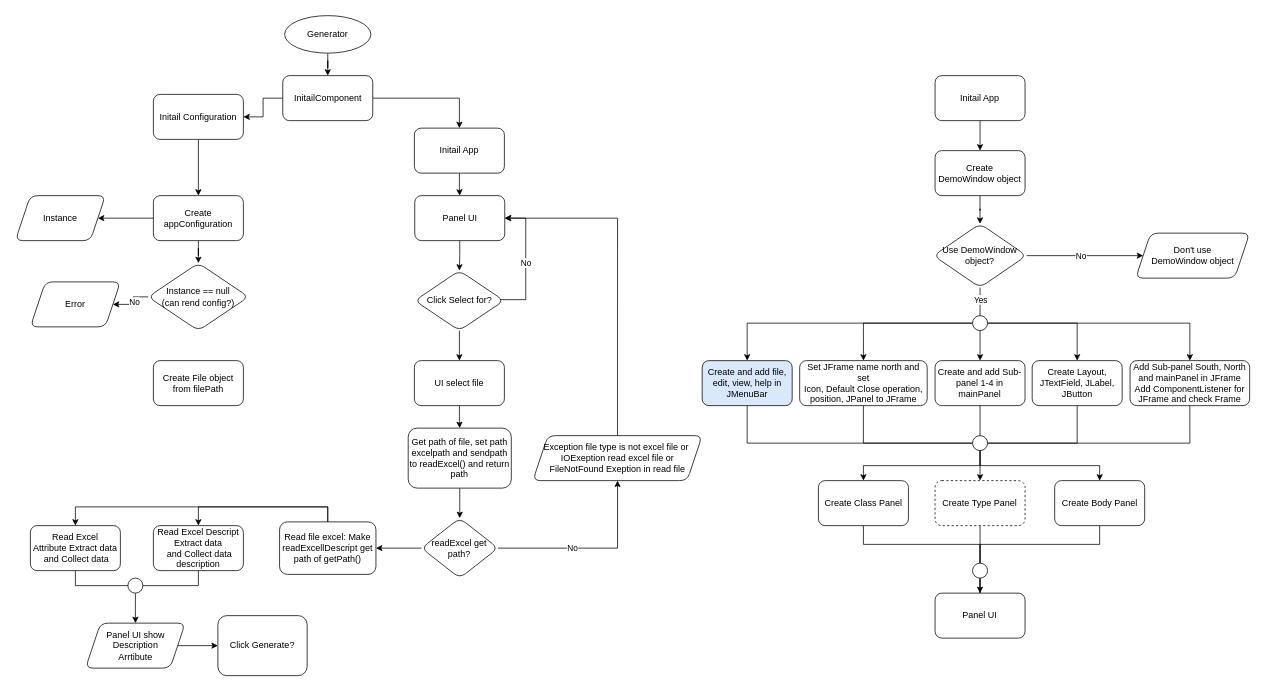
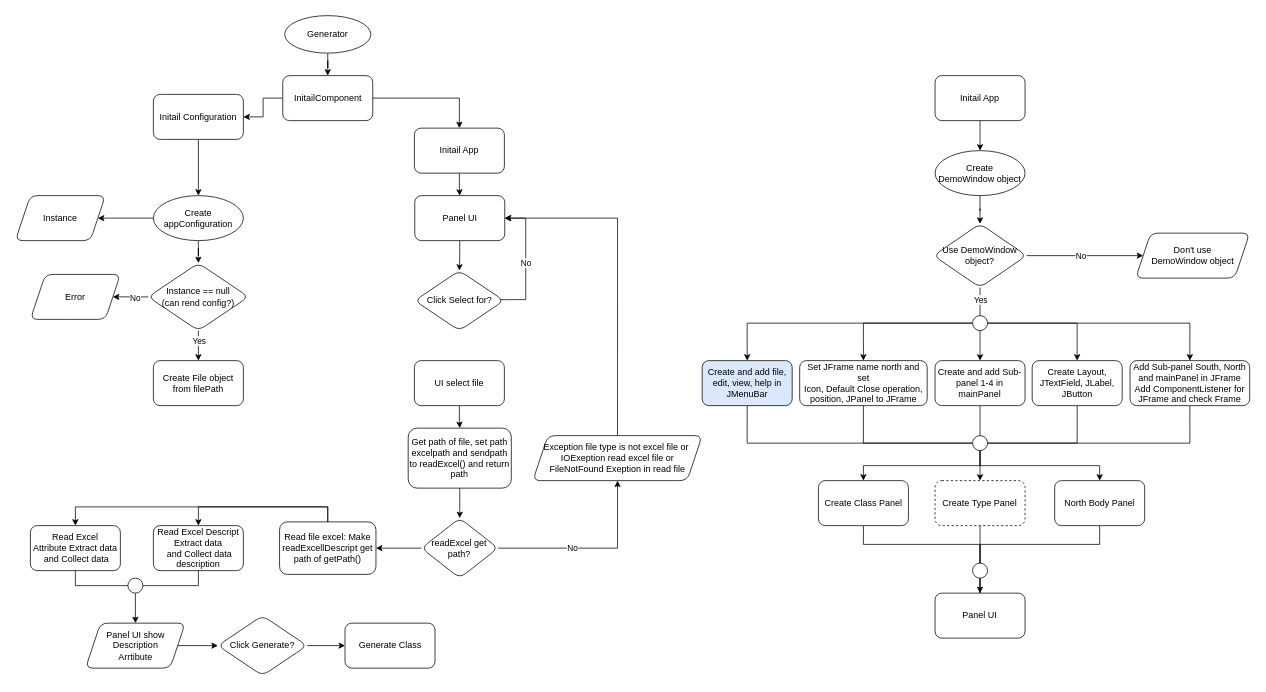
  <mxCell id="0" />
  <mxCell id="1" parent="0" />
  <mxCell id="2" value="" style="edgeStyle=orthogonalEdgeStyle;rounded=0;orthogonalLoop=1;jettySize=auto;html=1;" edge="1" parent="1" source="4" target="8"><mxGeometry relative="1" as="geometry" /></mxCell>
  <mxCell id="3" value="" style="edgeStyle=orthogonalEdgeStyle;rounded=0;orthogonalLoop=1;jettySize=auto;html=1;" edge="1" parent="1" source="4" target="10"><mxGeometry relative="1" as="geometry" /></mxCell>
  <mxCell id="4" value="InitailComponent" style="rounded=1;whiteSpace=wrap;html=1;" vertex="1" parent="1"><mxGeometry x="376.5" y="100" width="120" height="60" as="geometry" /></mxCell>
  <mxCell id="5" value="" style="edgeStyle=orthogonalEdgeStyle;rounded=0;orthogonalLoop=1;jettySize=auto;html=1;" edge="1" parent="1" source="6" target="4"><mxGeometry relative="1" as="geometry" /></mxCell>
  <mxCell id="6" value="Generator" style="ellipse;whiteSpace=wrap;html=1;" vertex="1" parent="1"><mxGeometry x="379" y="20" width="115" height="50" as="geometry" /></mxCell>
  <mxCell id="7" value="" style="edgeStyle=orthogonalEdgeStyle;rounded=0;orthogonalLoop=1;jettySize=auto;html=1;" edge="1" parent="1" source="8" target="33"><mxGeometry relative="1" as="geometry" /></mxCell>
  <mxCell id="8" value="Initail App" style="rounded=1;whiteSpace=wrap;html=1;" vertex="1" parent="1"><mxGeometry x="552" y="170" width="120" height="60" as="geometry" /></mxCell>
  <mxCell id="9" value="" style="edgeStyle=orthogonalEdgeStyle;rounded=0;orthogonalLoop=1;jettySize=auto;html=1;" edge="1" parent="1" source="10" target="13"><mxGeometry relative="1" as="geometry" /></mxCell>
  <mxCell id="10" value="Initail Configuration" style="rounded=1;whiteSpace=wrap;html=1;" vertex="1" parent="1"><mxGeometry x="204" y="125" width="120" height="60" as="geometry" /></mxCell>
  <mxCell id="11" value="" style="edgeStyle=orthogonalEdgeStyle;rounded=0;orthogonalLoop=1;jettySize=auto;html=1;" edge="1" parent="1" source="13" target="21"><mxGeometry relative="1" as="geometry" /></mxCell>
  <mxCell id="12" value="" style="edgeStyle=orthogonalEdgeStyle;rounded=0;orthogonalLoop=1;jettySize=auto;html=1;" edge="1" parent="1" source="13" target="18"><mxGeometry relative="1" as="geometry" /></mxCell>
- <mxCell id="13" value="Create&lt;br&gt;appConfiguration" style="rounded=1;whiteSpace=wrap;html=1;" vertex="1" parent="1"><mxGeometry x="204" y="260" width="120" height="60" as="geometry" /></mxCell>
+ <mxCell id="13" value="Create&lt;br&gt;appConfiguration" style="ellipse;whiteSpace=wrap;html=1;" vertex="1" parent="1"><mxGeometry x="204" y="260" width="120" height="60" as="geometry" /></mxCell>
+ <mxCell id="14" value="" style="edgeStyle=orthogonalEdgeStyle;rounded=0;orthogonalLoop=1;jettySize=auto;html=1;" edge="1" parent="1" source="18" target="19"><mxGeometry relative="1" as="geometry" /></mxCell>
+ <mxCell id="15" value="Yes" style="edgeLabel;html=1;align=center;verticalAlign=middle;resizable=0;points=[];" vertex="1" connectable="0" parent="14"><mxGeometry x="-0.033" y="-1" relative="1" as="geometry"><mxPoint x="1" y="-6" as="offset" /></mxGeometry></mxCell>
  <mxCell id="16" value="" style="edgeStyle=orthogonalEdgeStyle;rounded=0;orthogonalLoop=1;jettySize=auto;html=1;" edge="1" parent="1" source="18" target="20"><mxGeometry relative="1" as="geometry" /></mxCell>
  <mxCell id="17" value="No" style="edgeLabel;html=1;align=center;verticalAlign=middle;resizable=0;points=[];" vertex="1" connectable="0" parent="16"><mxGeometry x="-0.082" y="1" relative="1" as="geometry"><mxPoint as="offset" /></mxGeometry></mxCell>
  <mxCell id="18" value="Instance == null&lt;br&gt;(can rend config?)" style="rhombus;whiteSpace=wrap;html=1;rounded=1;" vertex="1" parent="1"><mxGeometry x="197" y="350" width="134" height="90" as="geometry" /></mxCell>
  <mxCell id="19" value="Create File object from filePath" style="whiteSpace=wrap;html=1;rounded=1;" vertex="1" parent="1"><mxGeometry x="204" y="480" width="120" height="60" as="geometry" /></mxCell>
- <mxCell id="20" value="Error" style="shape=parallelogram;perimeter=parallelogramPerimeter;whiteSpace=wrap;html=1;fixedSize=1;rounded=1;" vertex="1" parent="1"><mxGeometry x="40" y="375" width="120" height="60" as="geometry" /></mxCell>
+ <mxCell id="20" value="Error" style="shape=parallelogram;perimeter=parallelogramPerimeter;whiteSpace=wrap;html=1;fixedSize=1;rounded=1;" vertex="1" parent="1"><mxGeometry x="40" y="365" width="120" height="60" as="geometry" /></mxCell>
  <mxCell id="21" value="Instance" style="shape=parallelogram;perimeter=parallelogramPerimeter;whiteSpace=wrap;html=1;fixedSize=1;rounded=1;" vertex="1" parent="1"><mxGeometry y="260" width="120" height="60" as="geometry" x="20" /></mxCell>
  <mxCell id="22" value="" style="edgeStyle=orthogonalEdgeStyle;rounded=0;orthogonalLoop=1;jettySize=auto;html=1;" edge="1" parent="1" source="23" target="26"><mxGeometry relative="1" as="geometry" /></mxCell>
- <mxCell id="23" value="Create&lt;br&gt;DemoWindow object" style="rounded=1;whiteSpace=wrap;html=1;" vertex="1" parent="1"><mxGeometry x="1246.24" y="200" width="120" height="60" as="geometry" /></mxCell>
+ <mxCell id="23" value="Create&lt;br&gt;DemoWindow object" style="ellipse;whiteSpace=wrap;html=1;" vertex="1" parent="1"><mxGeometry x="1246.24" y="200" width="120" height="60" as="geometry" /></mxCell>
  <mxCell id="24" value="" style="edgeStyle=orthogonalEdgeStyle;rounded=0;orthogonalLoop=1;jettySize=auto;html=1;" edge="1" parent="1" source="26" target="27"><mxGeometry relative="1" as="geometry" /></mxCell>
  <mxCell id="25" value="No" style="edgeLabel;html=1;align=center;verticalAlign=middle;resizable=0;points=[];" vertex="1" connectable="0" parent="24"><mxGeometry x="-0.078" relative="1" as="geometry"><mxPoint as="offset" /></mxGeometry></mxCell>
  <mxCell id="26" value="Use DemoWindow object?" style="rhombus;whiteSpace=wrap;html=1;rounded=1;" vertex="1" parent="1"><mxGeometry x="1244.24" y="297.5" width="124" height="85" as="geometry" /></mxCell>
  <mxCell id="27" value="Don't use &lt;br&gt;DemoWindow object" style="shape=parallelogram;perimeter=parallelogramPerimeter;whiteSpace=wrap;html=1;fixedSize=1;rounded=1;" vertex="1" parent="1"><mxGeometry x="1513.74" y="310" width="152" height="60" as="geometry" /></mxCell>
  <mxCell id="28" style="edgeStyle=orthogonalEdgeStyle;rounded=0;orthogonalLoop=1;jettySize=auto;html=1;exitX=0.5;exitY=1;exitDx=0;exitDy=0;entryX=0;entryY=0.5;entryDx=0;entryDy=0;endArrow=none;endFill=0;" edge="1" parent="1" source="29" target="51"><mxGeometry relative="1" as="geometry" /></mxCell>
  <mxCell id="29" value="Create and add file, edit, view, help in JMenuBar" style="rounded=1;whiteSpace=wrap;html=1;fillColor=#dae8fc;" vertex="1" parent="1"><mxGeometry x="935.74" y="480" width="120" height="60" as="geometry" /></mxCell>
  <mxCell id="30" style="edgeStyle=orthogonalEdgeStyle;rounded=0;orthogonalLoop=1;jettySize=auto;html=1;entryX=0;entryY=0.5;entryDx=0;entryDy=0;endArrow=none;endFill=0;" edge="1" parent="1" source="31" target="51"><mxGeometry relative="1" as="geometry"><Array as="points"><mxPoint x="1150.74" y="590" /></Array></mxGeometry></mxCell>
  <mxCell id="31" value="Set JFrame name north and set &lt;br&gt;Icon, Default Close operation, position, JPanel to JFrame" style="whiteSpace=wrap;html=1;rounded=1;align=center;" vertex="1" parent="1"><mxGeometry x="1065.74" y="480" width="170" height="60" as="geometry" /></mxCell>
  <mxCell id="32" value="" style="edgeStyle=orthogonalEdgeStyle;rounded=0;orthogonalLoop=1;jettySize=auto;html=1;" edge="1" parent="1" source="33" target="55"><mxGeometry relative="1" as="geometry" /></mxCell>
  <mxCell id="33" value="Panel UI" style="rounded=1;whiteSpace=wrap;html=1;" vertex="1" parent="1"><mxGeometry x="552.5" y="260" width="120" height="60" as="geometry" /></mxCell>
  <mxCell id="34" value="" style="edgeStyle=orthogonalEdgeStyle;rounded=0;orthogonalLoop=1;jettySize=auto;html=1;endArrow=none;endFill=0;" edge="1" parent="1" source="26" target="41"><mxGeometry relative="1" as="geometry"><mxPoint x="1306.74" y="370" as="sourcePoint" /><mxPoint x="1115.74" y="480" as="targetPoint" /><Array as="points"><mxPoint x="1306.74" y="430" /></Array></mxGeometry></mxCell>
  <mxCell id="35" value="Yes" style="edgeLabel;html=1;align=center;verticalAlign=middle;resizable=0;points=[];" vertex="1" connectable="0" parent="34"><mxGeometry x="-0.343" relative="1" as="geometry"><mxPoint y="4" as="offset" /></mxGeometry></mxCell>
  <mxCell id="36" style="edgeStyle=orthogonalEdgeStyle;rounded=0;orthogonalLoop=1;jettySize=auto;html=1;exitX=0;exitY=0.5;exitDx=0;exitDy=0;entryX=0.5;entryY=0;entryDx=0;entryDy=0;" edge="1" parent="1" source="41" target="29"><mxGeometry relative="1" as="geometry" /></mxCell>
  <mxCell id="37" style="edgeStyle=orthogonalEdgeStyle;rounded=0;orthogonalLoop=1;jettySize=auto;html=1;exitX=0;exitY=0.5;exitDx=0;exitDy=0;entryX=0.5;entryY=0;entryDx=0;entryDy=0;" edge="1" parent="1" source="41" target="31"><mxGeometry relative="1" as="geometry" /></mxCell>
  <mxCell id="38" value="" style="edgeStyle=orthogonalEdgeStyle;rounded=0;orthogonalLoop=1;jettySize=auto;html=1;" edge="1" parent="1" source="41" target="43"><mxGeometry relative="1" as="geometry" /></mxCell>
  <mxCell id="39" value="" style="edgeStyle=orthogonalEdgeStyle;rounded=0;orthogonalLoop=1;jettySize=auto;html=1;" edge="1" parent="1" source="41" target="45"><mxGeometry relative="1" as="geometry" /></mxCell>
  <mxCell id="40" style="edgeStyle=orthogonalEdgeStyle;rounded=0;orthogonalLoop=1;jettySize=auto;html=1;exitX=1;exitY=0.5;exitDx=0;exitDy=0;entryX=0.5;entryY=0;entryDx=0;entryDy=0;" edge="1" parent="1" source="41" target="47"><mxGeometry relative="1" as="geometry" /></mxCell>
  <mxCell id="41" value="" style="ellipse;whiteSpace=wrap;html=1;aspect=fixed;" vertex="1" parent="1"><mxGeometry x="1296.24" y="420" width="20" height="20" as="geometry" /></mxCell>
  <mxCell id="42" value="" style="edgeStyle=orthogonalEdgeStyle;rounded=0;orthogonalLoop=1;jettySize=auto;html=1;endArrow=none;endFill=0;" edge="1" parent="1" source="43" target="51"><mxGeometry relative="1" as="geometry" /></mxCell>
  <mxCell id="43" value="Create and add Sub-panel 1-4 in mainPanel" style="rounded=1;whiteSpace=wrap;html=1;" vertex="1" parent="1"><mxGeometry x="1246.24" y="480" width="120" height="60" as="geometry" /></mxCell>
  <mxCell id="44" style="edgeStyle=orthogonalEdgeStyle;rounded=0;orthogonalLoop=1;jettySize=auto;html=1;exitX=0.5;exitY=1;exitDx=0;exitDy=0;entryX=1;entryY=0.5;entryDx=0;entryDy=0;endArrow=none;endFill=0;" edge="1" parent="1" source="45" target="51"><mxGeometry relative="1" as="geometry" /></mxCell>
  <mxCell id="45" value="Create Layout, JTextField, JLabel, JButton" style="rounded=1;whiteSpace=wrap;html=1;" vertex="1" parent="1"><mxGeometry x="1375.74" y="480" width="120" height="60" as="geometry" /></mxCell>
  <mxCell id="46" style="edgeStyle=orthogonalEdgeStyle;rounded=0;orthogonalLoop=1;jettySize=auto;html=1;exitX=0.5;exitY=1;exitDx=0;exitDy=0;entryX=1;entryY=0.5;entryDx=0;entryDy=0;endArrow=none;endFill=0;" edge="1" parent="1" source="47" target="51"><mxGeometry relative="1" as="geometry" /></mxCell>
  <mxCell id="47" value="Add Sub-panel South, North and mainPanel in JFrame&lt;br&gt;Add ComponentListener for JFrame and check Frame" style="rounded=1;whiteSpace=wrap;html=1;" vertex="1" parent="1"><mxGeometry x="1506.24" y="480" width="159.5" height="60" as="geometry" /></mxCell>
  <mxCell id="48" style="edgeStyle=orthogonalEdgeStyle;rounded=0;orthogonalLoop=1;jettySize=auto;html=1;exitX=0.5;exitY=1;exitDx=0;exitDy=0;entryX=0.5;entryY=0;entryDx=0;entryDy=0;" edge="1" parent="1" source="51" target="63"><mxGeometry relative="1" as="geometry"><mxPoint x="1305.74" y="650" as="targetPoint" /></mxGeometry></mxCell>
  <mxCell id="49" style="edgeStyle=orthogonalEdgeStyle;rounded=0;orthogonalLoop=1;jettySize=auto;html=1;exitX=0.5;exitY=1;exitDx=0;exitDy=0;entryX=0.5;entryY=0;entryDx=0;entryDy=0;" edge="1" parent="1" source="51" target="65"><mxGeometry relative="1" as="geometry" /></mxCell>
  <mxCell id="50" style="edgeStyle=orthogonalEdgeStyle;rounded=0;orthogonalLoop=1;jettySize=auto;html=1;exitX=0.5;exitY=1;exitDx=0;exitDy=0;entryX=0.5;entryY=0;entryDx=0;entryDy=0;" edge="1" parent="1" source="51" target="67"><mxGeometry relative="1" as="geometry" /></mxCell>
  <mxCell id="51" value="" style="ellipse;whiteSpace=wrap;html=1;aspect=fixed;" vertex="1" parent="1"><mxGeometry x="1296.24" y="580" width="20" height="20" as="geometry" /></mxCell>
  <mxCell id="52" value="" style="edgeStyle=orthogonalEdgeStyle;rounded=0;orthogonalLoop=1;jettySize=auto;html=1;entryX=1;entryY=0.5;entryDx=0;entryDy=0;exitX=0.963;exitY=0.484;exitDx=0;exitDy=0;exitPerimeter=0;" edge="1" parent="1" source="55" target="33"><mxGeometry relative="1" as="geometry"><mxPoint x="740.5" y="400" as="targetPoint" /><Array as="points"><mxPoint x="700.5" y="399" /><mxPoint x="700.5" y="290" /></Array></mxGeometry></mxCell>
  <mxCell id="53" value="No" style="edgeLabel;html=1;align=center;verticalAlign=middle;resizable=0;points=[];" vertex="1" connectable="0" parent="52"><mxGeometry x="-0.075" relative="1" as="geometry"><mxPoint y="-4" as="offset" /></mxGeometry></mxCell>
- <mxCell id="54" value="" style="edgeStyle=orthogonalEdgeStyle;rounded=0;orthogonalLoop=1;jettySize=auto;html=1;" edge="1" parent="1" source="55" target="57"><mxGeometry relative="1" as="geometry" /></mxCell>
  <mxCell id="55" value="Click Select for?" style="rhombus;whiteSpace=wrap;html=1;rounded=1;" vertex="1" parent="1"><mxGeometry x="552.5" y="360" width="119" height="80" as="geometry" /></mxCell>
  <mxCell id="56" value="" style="edgeStyle=orthogonalEdgeStyle;rounded=0;orthogonalLoop=1;jettySize=auto;html=1;entryX=0.5;entryY=0;entryDx=0;entryDy=0;" edge="1" parent="1" source="57" target="71"><mxGeometry relative="1" as="geometry" /></mxCell>
  <mxCell id="57" value="UI select file" style="whiteSpace=wrap;html=1;rounded=1;" vertex="1" parent="1"><mxGeometry x="552" y="480" width="120" height="60" as="geometry" /></mxCell>
  <mxCell id="58" value="" style="edgeStyle=orthogonalEdgeStyle;rounded=0;orthogonalLoop=1;jettySize=auto;html=1;" edge="1" parent="1" source="61" target="73"><mxGeometry relative="1" as="geometry" /></mxCell>
  <mxCell id="59" value="No" style="edgeLabel;html=1;align=center;verticalAlign=middle;resizable=0;points=[];" vertex="1" connectable="0" parent="58"><mxGeometry x="-0.204" y="1" relative="1" as="geometry"><mxPoint as="offset" /></mxGeometry></mxCell>
  <mxCell id="60" value="" style="edgeStyle=orthogonalEdgeStyle;rounded=0;orthogonalLoop=1;jettySize=auto;html=1;" edge="1" parent="1" source="61" target="79"><mxGeometry relative="1" as="geometry" /></mxCell>
  <mxCell id="61" value="readExcel get path?" style="rhombus;whiteSpace=wrap;html=1;rounded=1;" vertex="1" parent="1"><mxGeometry x="561.37" y="690" width="102.25" height="80" as="geometry" /></mxCell>
  <mxCell id="62" style="edgeStyle=orthogonalEdgeStyle;rounded=0;orthogonalLoop=1;jettySize=auto;html=1;exitX=0.5;exitY=1;exitDx=0;exitDy=0;endArrow=none;endFill=0;" edge="1" parent="1" source="63" target="69"><mxGeometry relative="1" as="geometry" /></mxCell>
  <mxCell id="63" value="Create Class Panel" style="rounded=1;whiteSpace=wrap;html=1;" vertex="1" parent="1"><mxGeometry x="1090.74" y="640" width="120" height="60" as="geometry" /></mxCell>
  <mxCell id="64" style="edgeStyle=orthogonalEdgeStyle;rounded=0;orthogonalLoop=1;jettySize=auto;html=1;exitX=0.5;exitY=1;exitDx=0;exitDy=0;entryX=0.5;entryY=0;entryDx=0;entryDy=0;endArrow=none;endFill=0;" edge="1" parent="1" source="65" target="69"><mxGeometry relative="1" as="geometry" /></mxCell>
  <mxCell id="65" value="Create Type Panel" style="rounded=1;whiteSpace=wrap;html=1;dashed=1;" vertex="1" parent="1"><mxGeometry x="1246.24" y="640" width="120" height="60" as="geometry" /></mxCell>
  <mxCell id="66" style="edgeStyle=orthogonalEdgeStyle;rounded=0;orthogonalLoop=1;jettySize=auto;html=1;exitX=0.5;exitY=1;exitDx=0;exitDy=0;entryX=0.5;entryY=0;entryDx=0;entryDy=0;endArrow=none;endFill=0;" edge="1" parent="1" source="67" target="69"><mxGeometry relative="1" as="geometry" /></mxCell>
- <mxCell id="67" value="Create Body Panel" style="rounded=1;whiteSpace=wrap;html=1;" vertex="1" parent="1"><mxGeometry x="1405.74" y="640" width="120" height="60" as="geometry" /></mxCell>
+ <mxCell id="67" value="North Body Panel" style="rounded=1;whiteSpace=wrap;html=1;" vertex="1" parent="1"><mxGeometry x="1405.74" y="640" width="120" height="60" as="geometry" /></mxCell>
  <mxCell id="68" value="" style="edgeStyle=orthogonalEdgeStyle;rounded=0;orthogonalLoop=1;jettySize=auto;html=1;" edge="1" parent="1" source="69" target="76"><mxGeometry relative="1" as="geometry" /></mxCell>
  <mxCell id="69" value="" style="ellipse;whiteSpace=wrap;html=1;aspect=fixed;" vertex="1" parent="1"><mxGeometry x="1296.24" y="750" width="20" height="20" as="geometry" /></mxCell>
  <mxCell id="70" value="" style="edgeStyle=orthogonalEdgeStyle;rounded=0;orthogonalLoop=1;jettySize=auto;html=1;exitX=0.5;exitY=1;exitDx=0;exitDy=0;entryX=0.5;entryY=0;entryDx=0;entryDy=0;" edge="1" parent="1" source="71" target="61"><mxGeometry relative="1" as="geometry" /></mxCell>
  <mxCell id="71" value="Get path of file, set path excelpath and sendpath to readExcel() and return path" style="rounded=1;whiteSpace=wrap;html=1;" vertex="1" parent="1"><mxGeometry x="543.75" y="570" width="137.49" height="80" as="geometry" /></mxCell>
  <mxCell id="72" style="edgeStyle=orthogonalEdgeStyle;rounded=0;orthogonalLoop=1;jettySize=auto;html=1;exitX=0.5;exitY=0;exitDx=0;exitDy=0;entryX=1;entryY=0.5;entryDx=0;entryDy=0;" edge="1" parent="1" source="73" target="33"><mxGeometry relative="1" as="geometry" /></mxCell>
  <mxCell id="73" value="Exception file type is not excel file or&amp;nbsp;&lt;br&gt;IOExeption read excel file or&lt;br&gt;FileNotFound Exeption in read file" style="shape=parallelogram;perimeter=parallelogramPerimeter;whiteSpace=wrap;html=1;fixedSize=1;rounded=1;" vertex="1" parent="1"><mxGeometry x="710" y="580" width="225.74" height="60" as="geometry" /></mxCell>
  <mxCell id="74" value="" style="edgeStyle=orthogonalEdgeStyle;rounded=0;orthogonalLoop=1;jettySize=auto;html=1;" edge="1" parent="1" source="75" target="23"><mxGeometry relative="1" as="geometry" /></mxCell>
  <mxCell id="75" value="Initail App" style="rounded=1;whiteSpace=wrap;html=1;" vertex="1" parent="1"><mxGeometry x="1246.24" y="100" width="120" height="60" as="geometry" /></mxCell>
  <mxCell id="76" value="Panel UI" style="rounded=1;whiteSpace=wrap;html=1;" vertex="1" parent="1"><mxGeometry x="1246.24" y="790" width="120" height="60" as="geometry" /></mxCell>
  <mxCell id="77" style="edgeStyle=orthogonalEdgeStyle;rounded=0;orthogonalLoop=1;jettySize=auto;html=1;exitX=0.5;exitY=0;exitDx=0;exitDy=0;entryX=0.5;entryY=0;entryDx=0;entryDy=0;" edge="1" parent="1" source="79" target="83"><mxGeometry relative="1" as="geometry" /></mxCell>
  <mxCell id="78" style="edgeStyle=orthogonalEdgeStyle;rounded=0;orthogonalLoop=1;jettySize=auto;html=1;exitX=0.5;exitY=0;exitDx=0;exitDy=0;entryX=0.5;entryY=0;entryDx=0;entryDy=0;" edge="1" parent="1" source="79" target="81"><mxGeometry relative="1" as="geometry" /></mxCell>
  <mxCell id="79" value="Read file excel: Make readExcellDescript get path of getPath()" style="whiteSpace=wrap;html=1;rounded=1;" vertex="1" parent="1"><mxGeometry x="372.25" y="695" width="128.5" height="70" as="geometry" /></mxCell>
  <mxCell id="80" style="edgeStyle=orthogonalEdgeStyle;rounded=0;orthogonalLoop=1;jettySize=auto;html=1;exitX=0.5;exitY=1;exitDx=0;exitDy=0;entryX=1;entryY=0.5;entryDx=0;entryDy=0;endArrow=none;endFill=0;" edge="1" parent="1" source="81" target="85"><mxGeometry relative="1" as="geometry" /></mxCell>
  <mxCell id="81" value="Read Excel Descript Extract data&lt;br&gt;&amp;nbsp;and Collect data description" style="whiteSpace=wrap;html=1;rounded=1;" vertex="1" parent="1"><mxGeometry x="204" y="700" width="120" height="60" as="geometry" /></mxCell>
  <mxCell id="82" style="edgeStyle=orthogonalEdgeStyle;rounded=0;orthogonalLoop=1;jettySize=auto;html=1;exitX=0.5;exitY=1;exitDx=0;exitDy=0;entryX=0;entryY=0.5;entryDx=0;entryDy=0;endArrow=none;endFill=0;" edge="1" parent="1" source="83" target="85"><mxGeometry relative="1" as="geometry" /></mxCell>
  <mxCell id="83" value="Read Excel Attribute&amp;nbsp;Extract data&lt;br&gt;&amp;nbsp;and Collect data" style="whiteSpace=wrap;html=1;rounded=1;" vertex="1" parent="1"><mxGeometry x="40" y="700" width="120" height="60" as="geometry" /></mxCell>
  <mxCell id="84" value="" style="edgeStyle=orthogonalEdgeStyle;rounded=0;orthogonalLoop=1;jettySize=auto;html=1;" edge="1" parent="1" source="85" target="90"><mxGeometry relative="1" as="geometry" /></mxCell>
  <mxCell id="85" value="" style="ellipse;whiteSpace=wrap;html=1;aspect=fixed;" vertex="1" parent="1"><mxGeometry x="170" y="770" width="20" height="20" as="geometry" /></mxCell>
- <mxCell id="87" value="Click Generate?" style="whiteSpace=wrap;html=1;rounded=1;" vertex="1" parent="1"><mxGeometry x="290" y="820" width="119" height="80" as="geometry" /></mxCell>
+ <mxCell id="86" value="" style="edgeStyle=orthogonalEdgeStyle;rounded=0;orthogonalLoop=1;jettySize=auto;html=1;" edge="1" parent="1" source="87" target="88"><mxGeometry relative="1" as="geometry" /></mxCell>
+ <mxCell id="87" value="Click Generate?" style="rhombus;whiteSpace=wrap;html=1;rounded=1;" vertex="1" parent="1"><mxGeometry x="290" y="820" width="119" height="80" as="geometry" /></mxCell>
+ <mxCell id="88" value="Generate Class" style="rounded=1;whiteSpace=wrap;html=1;" vertex="1" parent="1"><mxGeometry x="459.5" y="830" width="120" height="60" as="geometry" /></mxCell>
  <mxCell id="89" value="" style="edgeStyle=orthogonalEdgeStyle;rounded=0;orthogonalLoop=1;jettySize=auto;html=1;" edge="1" parent="1" source="90" target="87"><mxGeometry relative="1" as="geometry" /></mxCell>
  <mxCell id="90" value="Panel UI show&lt;br&gt;Description&lt;br&gt;Arrtibute" style="shape=parallelogram;perimeter=parallelogramPerimeter;whiteSpace=wrap;html=1;fixedSize=1;rounded=1;" vertex="1" parent="1"><mxGeometry x="113.56" y="830" width="132.87" height="60" as="geometry" /></mxCell>
